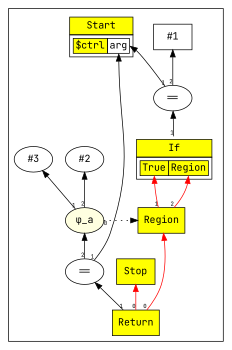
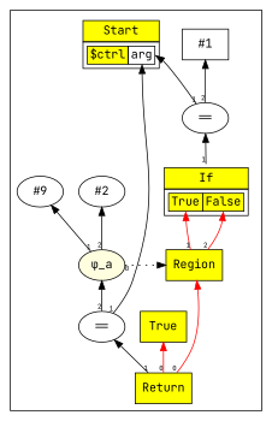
  digraph {
    concentrate=true
    fontname="JetBrains Mono"
    ordering=in
    rankdir=BT
    node [fontname="JetBrains Mono"]
    edge [fontname="JetBrains Mono" fontsize=8 taillabel=1]
    n1 [fillcolor=yellow label=Region shape=box style=filled]
    n2 [fillcolor=lightyellow label="&phi;_a" style=filled]
    n3 [label=< 			<TABLE BORDER="0" CELLBORDER="1" CELLSPACING="0" CELLPADDING="4"> 			<TR><TD BGCOLOR="yellow">Start</TD></TR> 			<TR><TD> 				<TABLE BORDER="0" CELLBORDER="1" CELLSPACING="0"> 				<TR><TD PORT="p0" BGCOLOR="yellow">$ctrl</TD><TD PORT="p1">arg</TD></TR> 				</TABLE> 			</TD></TR> 			</TABLE>> shape=plaintext]
-   n4 [fillcolor=yellow label=Stop shape=box style=filled]
+   n4 [fillcolor=yellow label=True shape=box style=filled]
    n5 [label="#2"]
    n6 [label="#1" shape=box]
    n7 [label="=="]
-   n8 [label=< 			<TABLE BORDER="0" CELLBORDER="1" CELLSPACING="0" CELLPADDING="4"> 			<TR><TD BGCOLOR="yellow">If</TD></TR> 			<TR><TD> 				<TABLE BORDER="0" CELLBORDER="1" CELLSPACING="0"> 				<TR><TD PORT="p0" BGCOLOR="yellow">True</TD><TD PORT="p1" BGCOLOR="yellow">Region</TD></TR> 				</TABLE> 			</TD></TR> 			</TABLE>> shape=plaintext]
-   n9 [label="#3"]
+   n8 [label=< 			<TABLE BORDER="0" CELLBORDER="1" CELLSPACING="0" CELLPADDING="4"> 			<TR><TD BGCOLOR="yellow">If</TD></TR> 			<TR><TD> 				<TABLE BORDER="0" CELLBORDER="1" CELLSPACING="0"> 				<TR><TD PORT="p0" BGCOLOR="yellow">True</TD><TD PORT="p1" BGCOLOR="yellow">False</TD></TR> 				</TABLE> 			</TD></TR> 			</TABLE>> shape=plaintext]
+   n9 [label="#9"]
    n10 [label="=="]
    n11 [fillcolor=yellow label=Return shape=box style=filled]
    subgraph cluster_1 {
      n3
      n4
      n5
      n6
      n7
      n8
      n9
      n10
      n11
      subgraph sub_2 {
        rank=same
        n1
        n2
      }
    }
    n1 -> n8 [color=red headport=p0]
    n1 -> n8 [color=red headport=p1 taillabel=2]
    n2 -> n1 [style=dotted taillabel=0]
    n2 -> n5 [taillabel=2]
    n2 -> n9
    n7 -> n3 [headport=p1]
    n7 -> n6 [taillabel=2]
    n8 -> n7
    n10 -> n2 [taillabel=2]
    n10 -> n3 [headport=p1]
    n11 -> n1 [color=red taillabel=0]
    n11 -> n4 [color=red taillabel=0]
    n11 -> n10
  }
